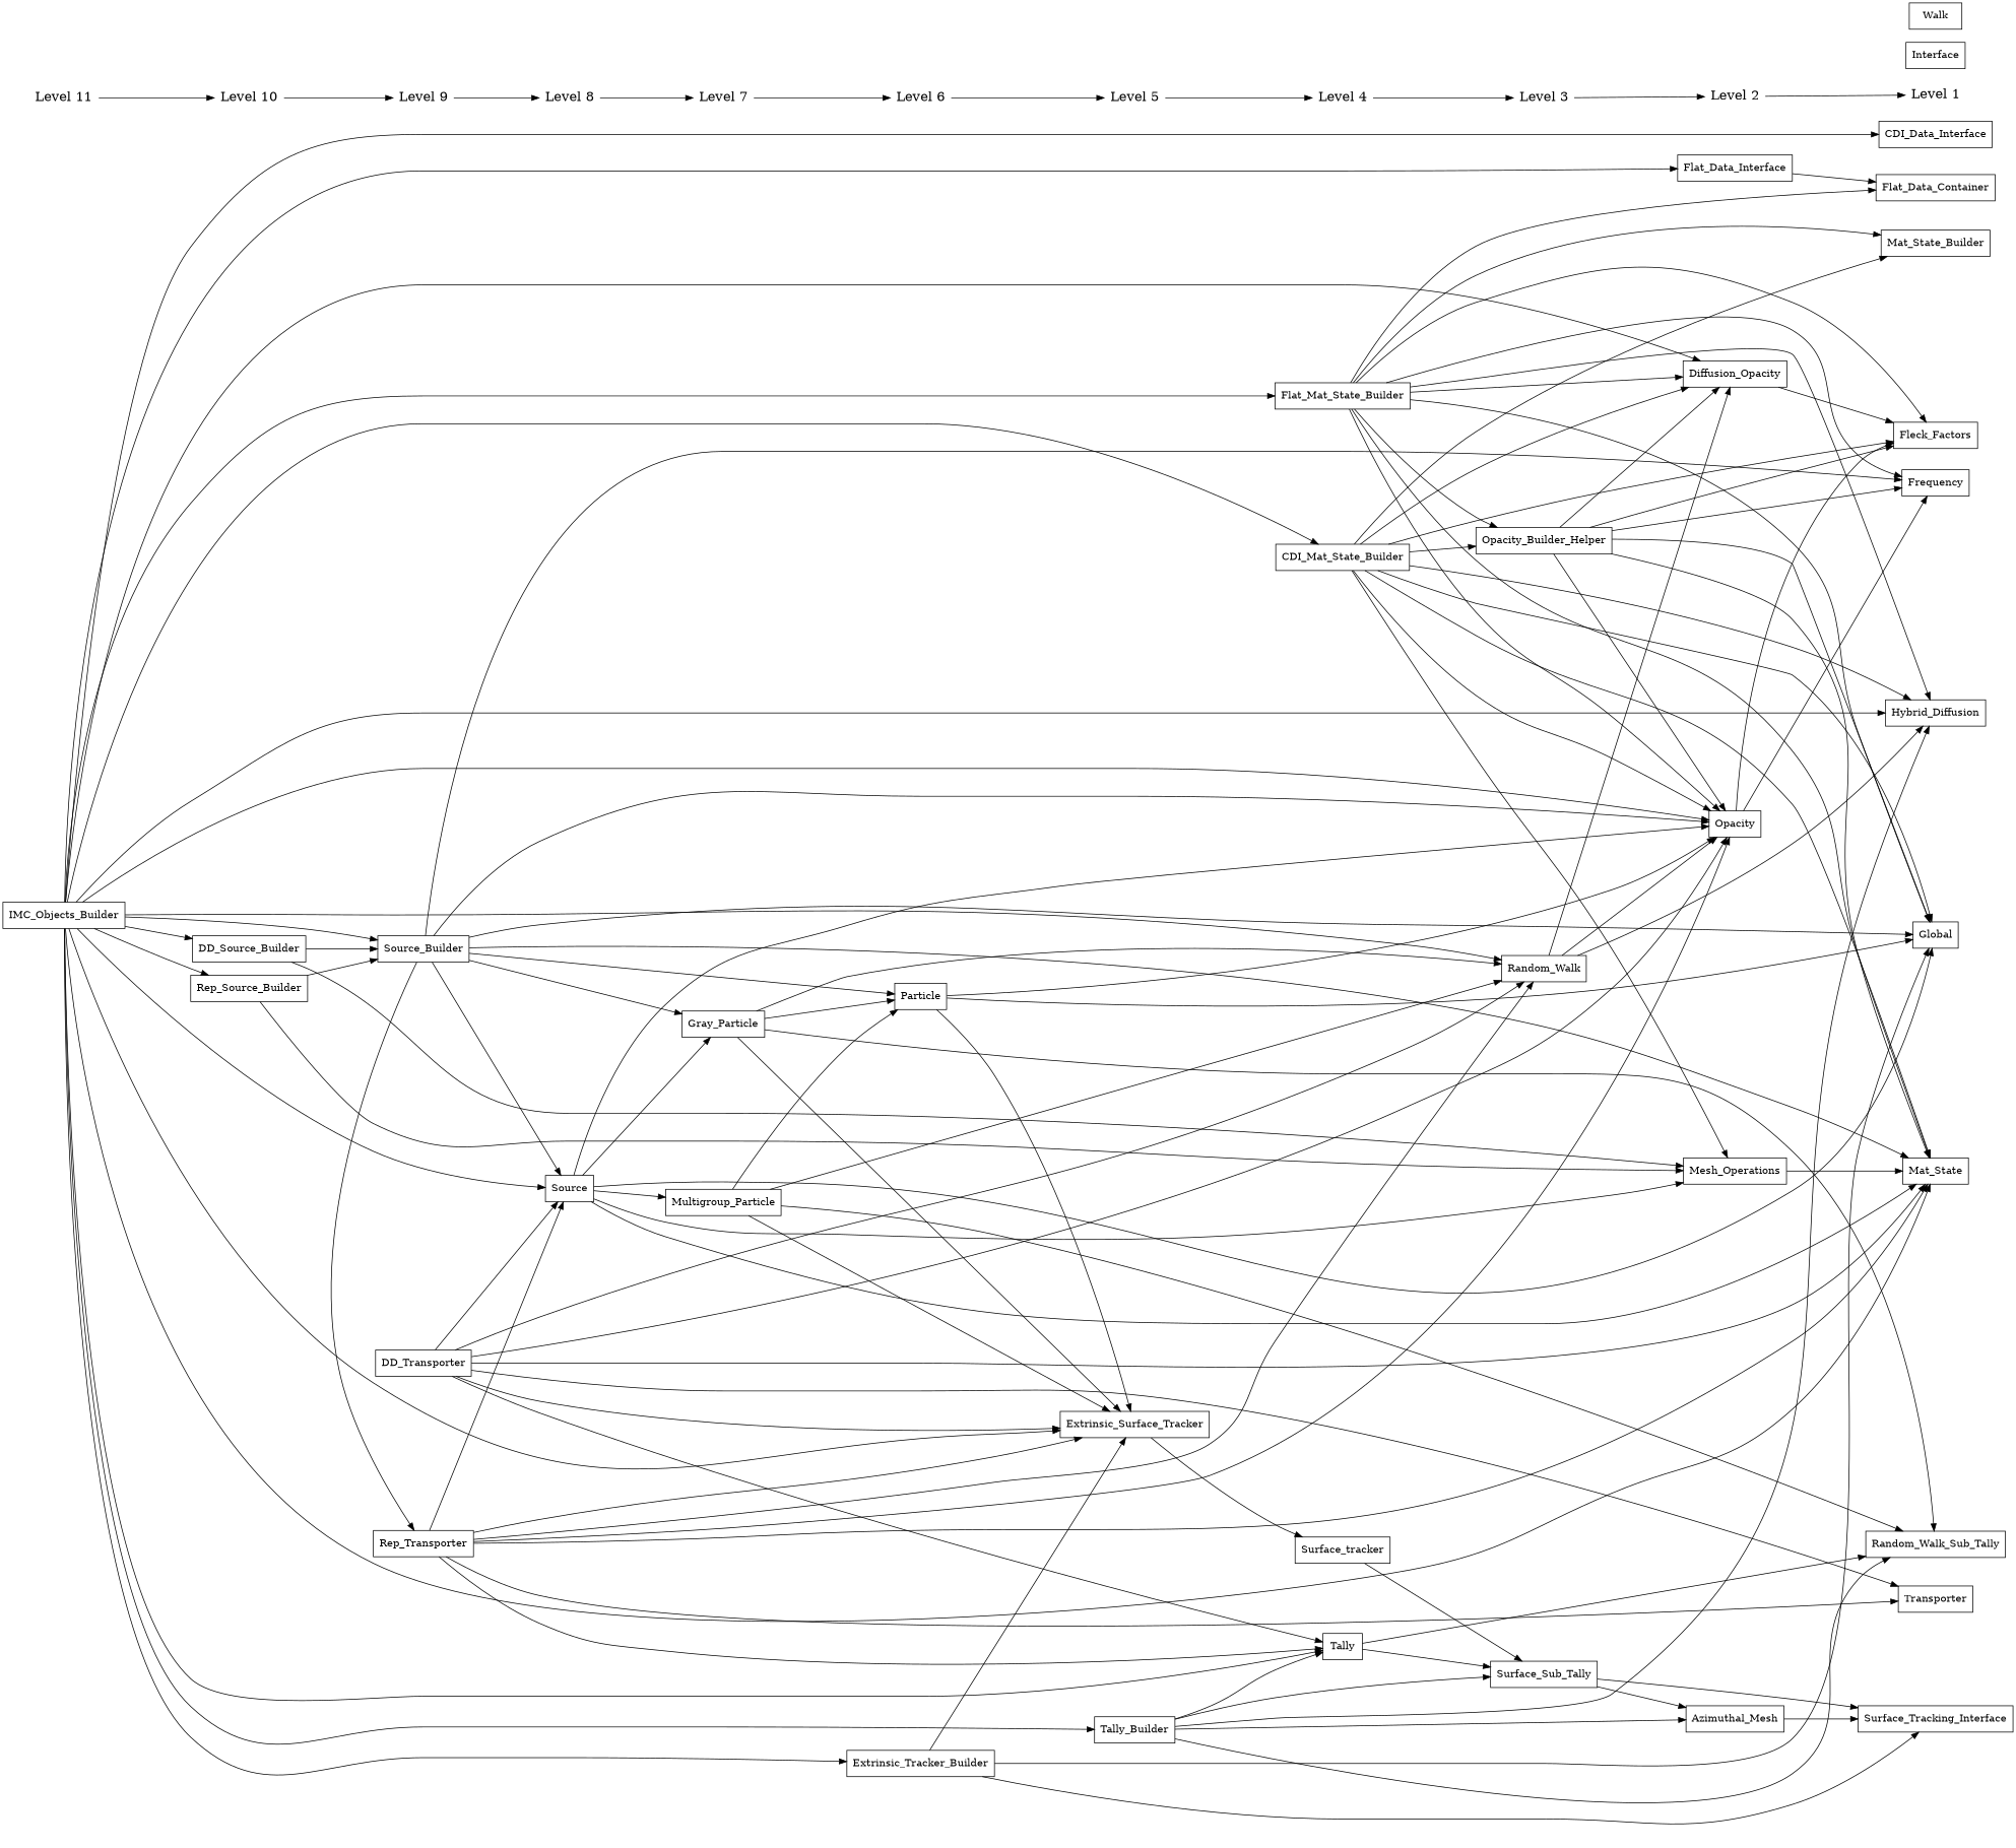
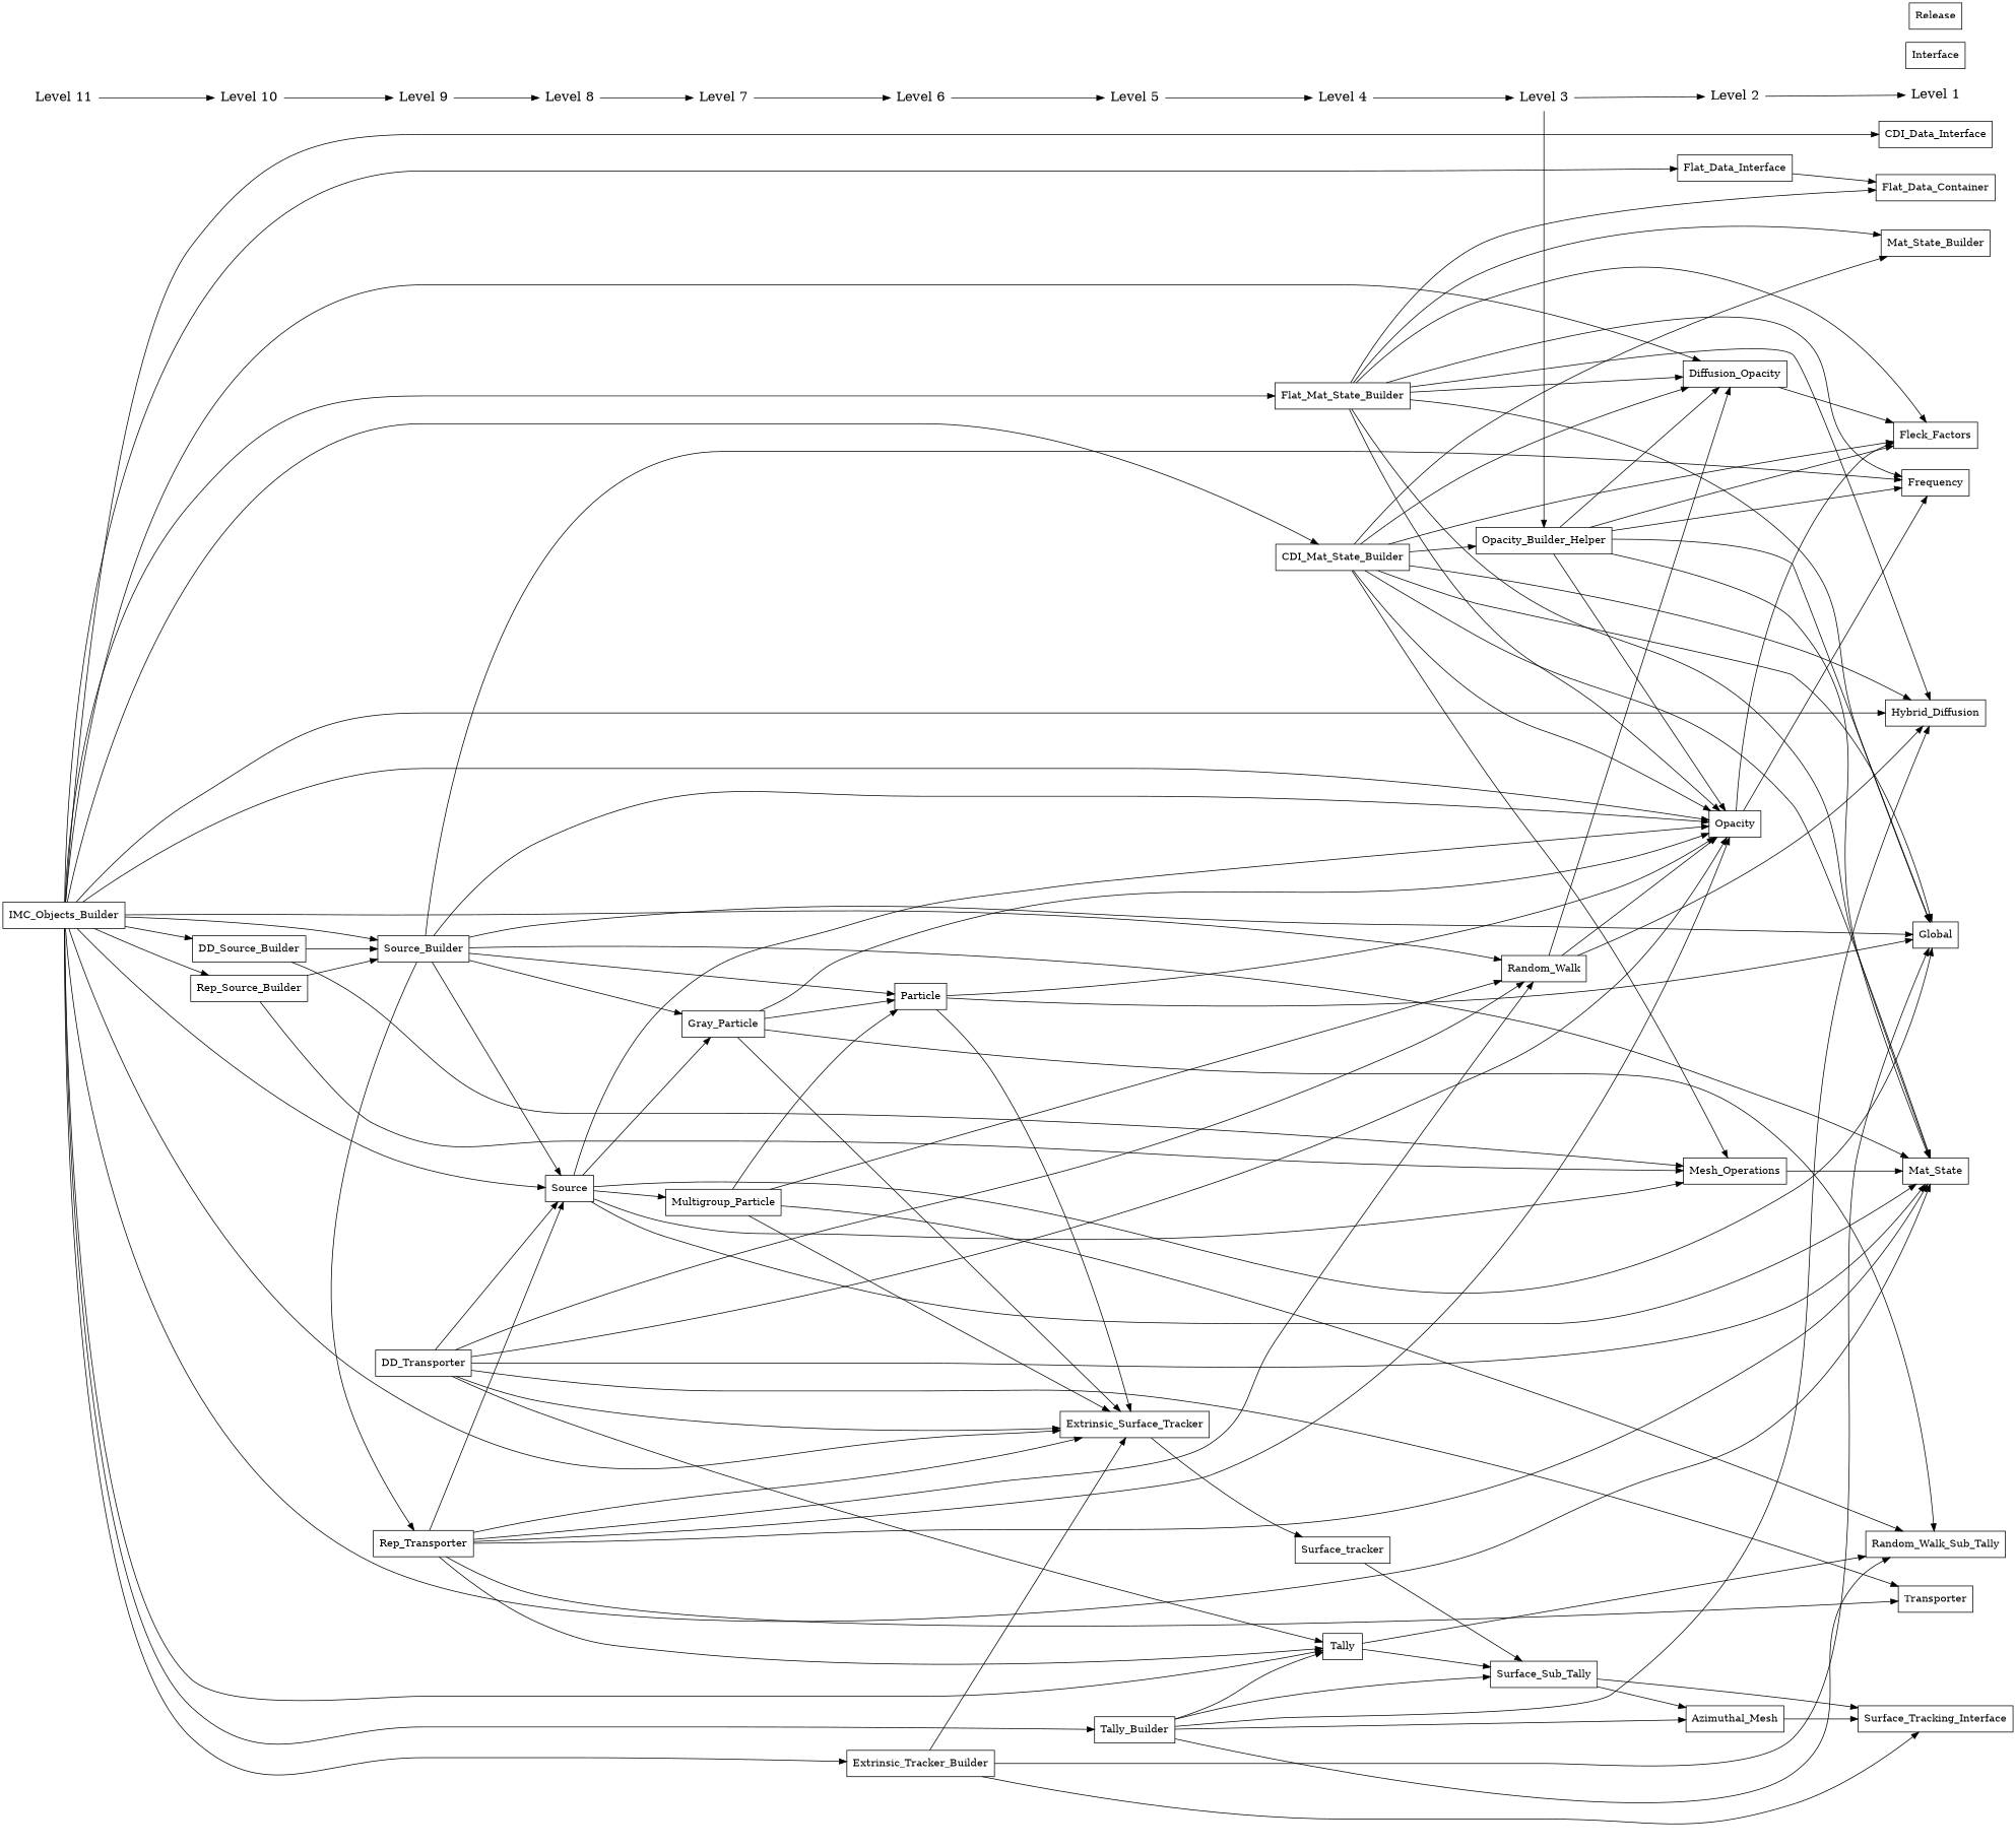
  digraph {
    rankdir=LR
    ranksep=1.25
    node [shape=box]
    n1 [label=Frequency]
    n2 [label=Interface]
    n3 [label=CDI_Data_Interface]
    n4 [label=Random_Walk_Sub_Tally]
    n5 [label=Mat_State]
    n6 [label=Mat_State_Builder]
    n7 [label=Surface_Tracking_Interface]
    n8 [label=Flat_Data_Container]
-   n9 [label=Walk]
+   n9 [label=Release]
    n10 [label=Hybrid_Diffusion]
    n11 [label=Transporter]
    n12 [label=Global]
    n13 [label=Fleck_Factors]
    n14 [fontsize=18 label="Level 1" shape=plaintext]
    n15 [label=Diffusion_Opacity]
    n16 [label=Opacity]
    n17 [label=Mesh_Operations]
    n18 [label=Azimuthal_Mesh]
    n19 [label=Flat_Data_Interface]
    n20 [fontsize=18 label="Level 2" shape=plaintext]
    n21 [label=Surface_Sub_Tally]
    n22 [label=Random_Walk]
    n23 [label=Opacity_Builder_Helper]
    n24 [fontsize=18 label="Level 3" shape=plaintext]
    n25 [label=Flat_Mat_State_Builder]
    n26 [label=Surface_tracker]
    n27 [label=Tally]
    n28 [label=CDI_Mat_State_Builder]
    n29 [fontsize=18 label="Level 4" shape=plaintext]
    n30 [label=Tally_Builder]
    n31 [label=Extrinsic_Surface_Tracker]
    n32 [fontsize=18 label="Level 5" shape=plaintext]
    n33 [label=Extrinsic_Tracker_Builder]
    n34 [label=Particle]
    n35 [fontsize=18 label="Level 6" shape=plaintext]
    n36 [label=Gray_Particle]
    n37 [label=Multigroup_Particle]
    n38 [fontsize=18 label="Level 7" shape=plaintext]
    n39 [label=Source]
    n40 [fontsize=18 label="Level 8" shape=plaintext]
    n41 [label=DD_Transporter]
    n42 [label=Source_Builder]
    n43 [label=Rep_Transporter]
    n44 [fontsize=18 label="Level 9" shape=plaintext]
    n45 [label=Rep_Source_Builder]
    n46 [label=DD_Source_Builder]
    n47 [fontsize=18 label="Level 10" shape=plaintext]
    n48 [label=IMC_Objects_Builder]
    n49 [fontsize=18 label="Level 11" shape=plaintext]
    subgraph sub_1 {
      rank=same
      n1
      n2
      n3
      n4
      n5
      n6
      n7
      n8
      n9
      n10
      n11
      n12
      n13
      n14
    }
    subgraph sub_2 {
      rank=same
      n15
      n16
      n17
      n18
      n19
      n20
    }
    subgraph sub_3 {
      rank=same
      n21
      n22
      n23
      n24
    }
    subgraph sub_4 {
      rank=same
      n25
      n26
      n27
      n28
      n29
    }
    subgraph sub_5 {
      rank=same
      n30
      n31
      n32
    }
    subgraph sub_6 {
      rank=same
      n33
      n34
      n35
    }
    subgraph sub_7 {
      rank=same
      n36
      n37
      n38
    }
    subgraph sub_8 {
      rank=same
      n39
      n40
    }
    subgraph sub_9 {
      rank=same
      n41
      n42
      n43
      n44
    }
    subgraph sub_10 {
      rank=same
      n45
      n46
      n47
    }
    subgraph sub_11 {
      rank=same
      n48
      n49
    }
    n15 -> n13
    n16 -> n1
    n16 -> n13
    n17 -> n5
    n18 -> n7
    n19 -> n8
    n20 -> n14
    n21 -> n7
    n21 -> n18
    n22 -> n10
    n22 -> n15
    n22 -> n16
    n23 -> n1
    n23 -> n5
    n23 -> n12
    n23 -> n13
    n23 -> n15
    n23 -> n16
    n24 -> n20
    n25 -> n1
    n25 -> n5
    n25 -> n6
    n25 -> n8
    n25 -> n10
    n25 -> n12
    n25 -> n13
    n25 -> n15
    n25 -> n16
-   n25 -> n23
+   n24 -> n23
    n26 -> n21
    n27 -> n4
    n27 -> n21
    n28 -> n5
    n28 -> n6
    n28 -> n10
    n28 -> n12
    n28 -> n13
    n28 -> n15
    n28 -> n16
    n28 -> n17
    n28 -> n23
    n29 -> n24
    n30 -> n4
    n30 -> n10
    n30 -> n18
    n30 -> n21
    n30 -> n27
    n31 -> n26
    n32 -> n29
    n33 -> n7
    n33 -> n12
    n33 -> n31
    n34 -> n12
    n34 -> n16
    n34 -> n31
    n35 -> n32
    n36 -> n4
-   n36 -> n22
+   n36 -> n16
    n36 -> n31
    n36 -> n34
    n37 -> n4
    n37 -> n22
    n37 -> n31
    n37 -> n34
    n38 -> n35
    n39 -> n5
    n39 -> n12
    n39 -> n16
    n39 -> n17
    n39 -> n36
    n39 -> n37
    n40 -> n38
    n41 -> n5
    n41 -> n11
    n41 -> n16
    n41 -> n22
    n41 -> n27
    n41 -> n31
    n41 -> n39
    n42 -> n1
    n42 -> n5
    n42 -> n12
    n42 -> n16
    n42 -> n34
    n42 -> n36
    n42 -> n39
    n42 -> n43
    n43 -> n5
    n43 -> n11
    n43 -> n16
    n43 -> n22
    n43 -> n27
    n43 -> n31
    n43 -> n39
    n44 -> n40
    n45 -> n17
    n45 -> n42
    n46 -> n17
    n46 -> n42
    n47 -> n44
    n48 -> n3
    n48 -> n5
    n48 -> n10
    n48 -> n15
    n48 -> n16
    n48 -> n19
    n48 -> n22
    n48 -> n25
    n48 -> n27
    n48 -> n28
    n48 -> n30
    n48 -> n31
    n48 -> n33
    n48 -> n39
    n48 -> n42
    n48 -> n45
    n48 -> n46
    n49 -> n47
  }
